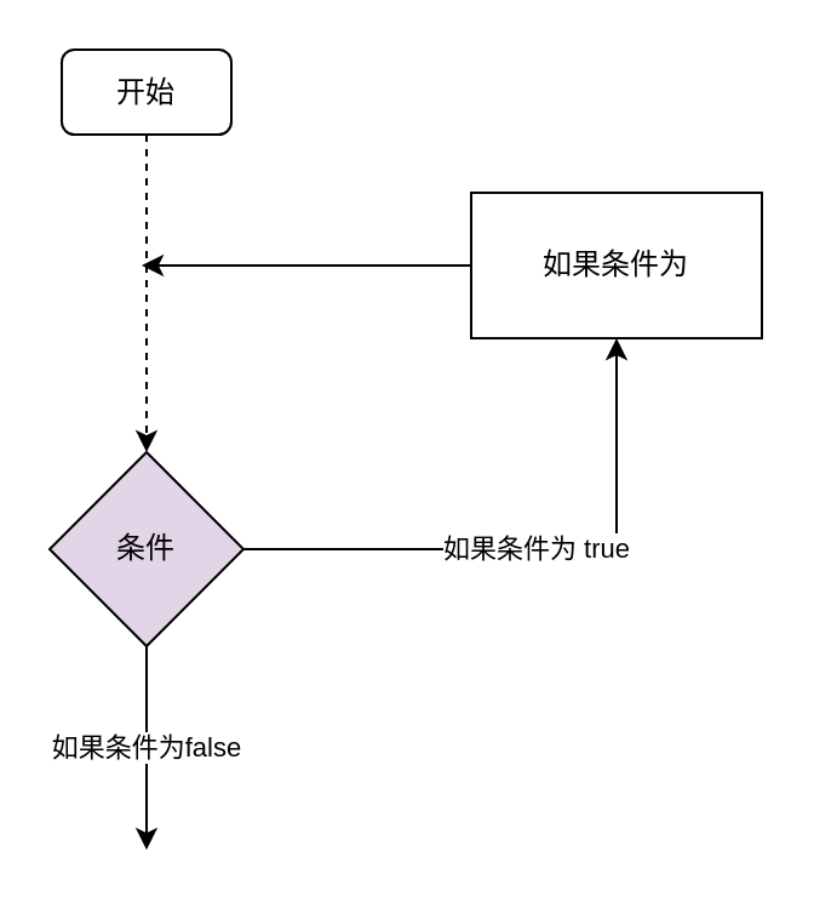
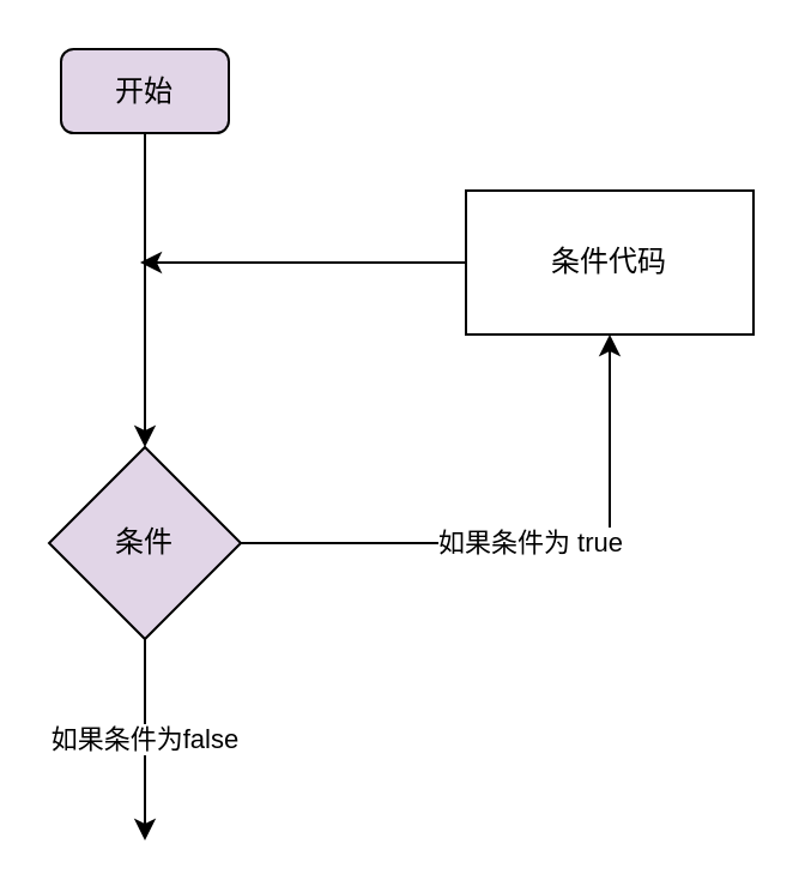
  <mxCell id="0" />
  <mxCell id="1" parent="0" />
- <mxCell id="2" style="edgeStyle=orthogonalEdgeStyle;rounded=0;orthogonalLoop=1;jettySize=auto;html=1;entryX=0.5;entryY=0;entryDx=0;entryDy=0;dashed=1;" edge="1" parent="1" source="3" target="6"><mxGeometry relative="1" as="geometry" /></mxCell>
- <mxCell id="3" value="开始" style="rounded=1;whiteSpace=wrap;html=1;" vertex="1" parent="1"><mxGeometry x="25" y="20" width="70" height="35" as="geometry" /></mxCell>
+ <mxCell id="2" style="edgeStyle=orthogonalEdgeStyle;rounded=0;orthogonalLoop=1;jettySize=auto;html=1;entryX=0.5;entryY=0;entryDx=0;entryDy=0;" edge="1" parent="1" source="3" target="6"><mxGeometry relative="1" as="geometry" /></mxCell>
+ <mxCell id="3" value="开始" style="rounded=1;whiteSpace=wrap;html=1;fillColor=#e1d5e7;" vertex="1" parent="1"><mxGeometry x="25" y="20" width="70" height="35" as="geometry" /></mxCell>
  <mxCell id="4" value="如果条件为 true" style="edgeStyle=orthogonalEdgeStyle;rounded=0;orthogonalLoop=1;jettySize=auto;html=1;" edge="1" parent="1" source="6" target="8"><mxGeometry relative="1" as="geometry" /></mxCell>
  <mxCell id="5" value="如果条件为false" style="edgeStyle=orthogonalEdgeStyle;rounded=0;orthogonalLoop=1;jettySize=auto;html=1;" edge="1" parent="1" source="6"><mxGeometry relative="1" as="geometry"><mxPoint x="60" y="350" as="targetPoint" /></mxGeometry></mxCell>
  <mxCell id="6" value="条件" style="rhombus;whiteSpace=wrap;html=1;fillColor=#e1d5e7;" vertex="1" parent="1"><mxGeometry x="20" y="186" width="80" height="80" as="geometry" /></mxCell>
  <mxCell id="7" style="edgeStyle=orthogonalEdgeStyle;rounded=0;orthogonalLoop=1;jettySize=auto;html=1;" edge="1" parent="1" source="8"><mxGeometry relative="1" as="geometry"><mxPoint x="58" y="109" as="targetPoint" /></mxGeometry></mxCell>
- <mxCell id="8" value="如果条件为" style="rounded=0;whiteSpace=wrap;html=1;" vertex="1" parent="1"><mxGeometry x="194" y="79" width="120" height="60" as="geometry" /></mxCell>
+ <mxCell id="8" value="条件代码" style="rounded=0;whiteSpace=wrap;html=1;" vertex="1" parent="1"><mxGeometry x="194" y="79" width="120" height="60" as="geometry" /></mxCell>
